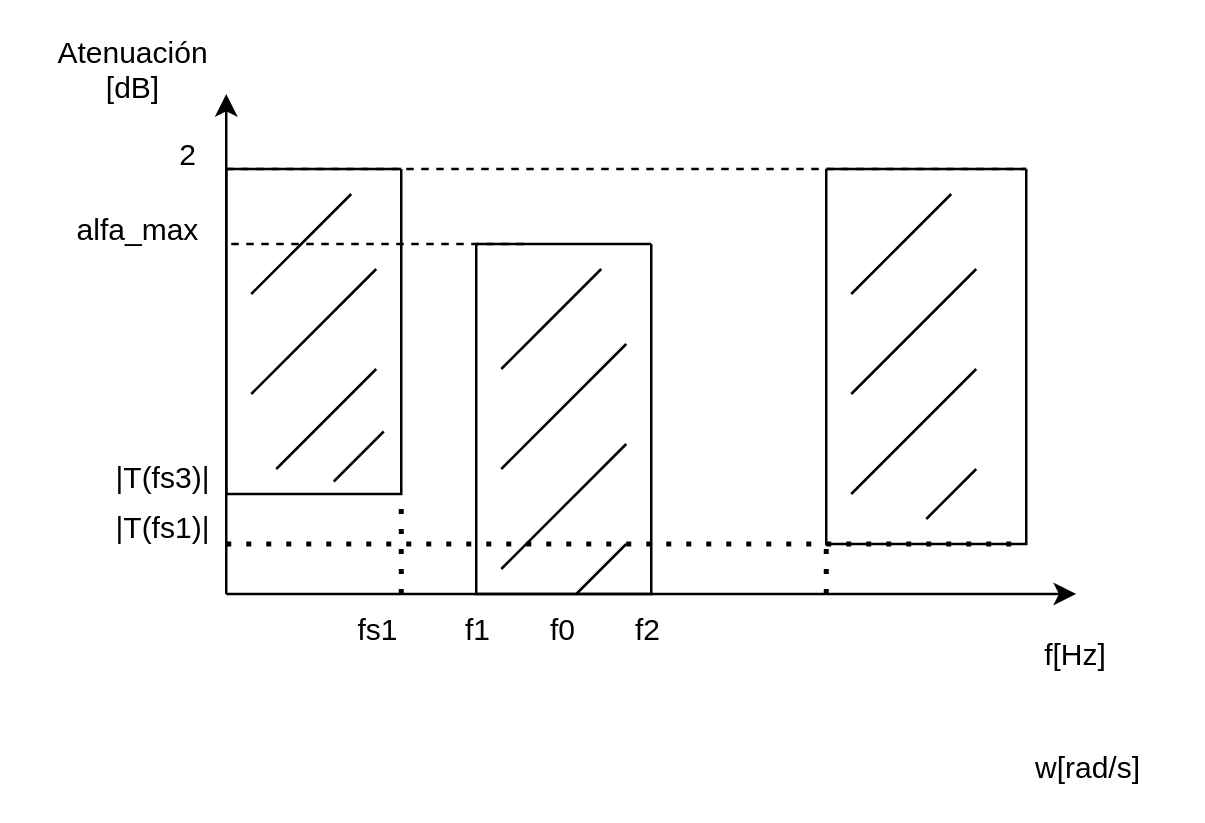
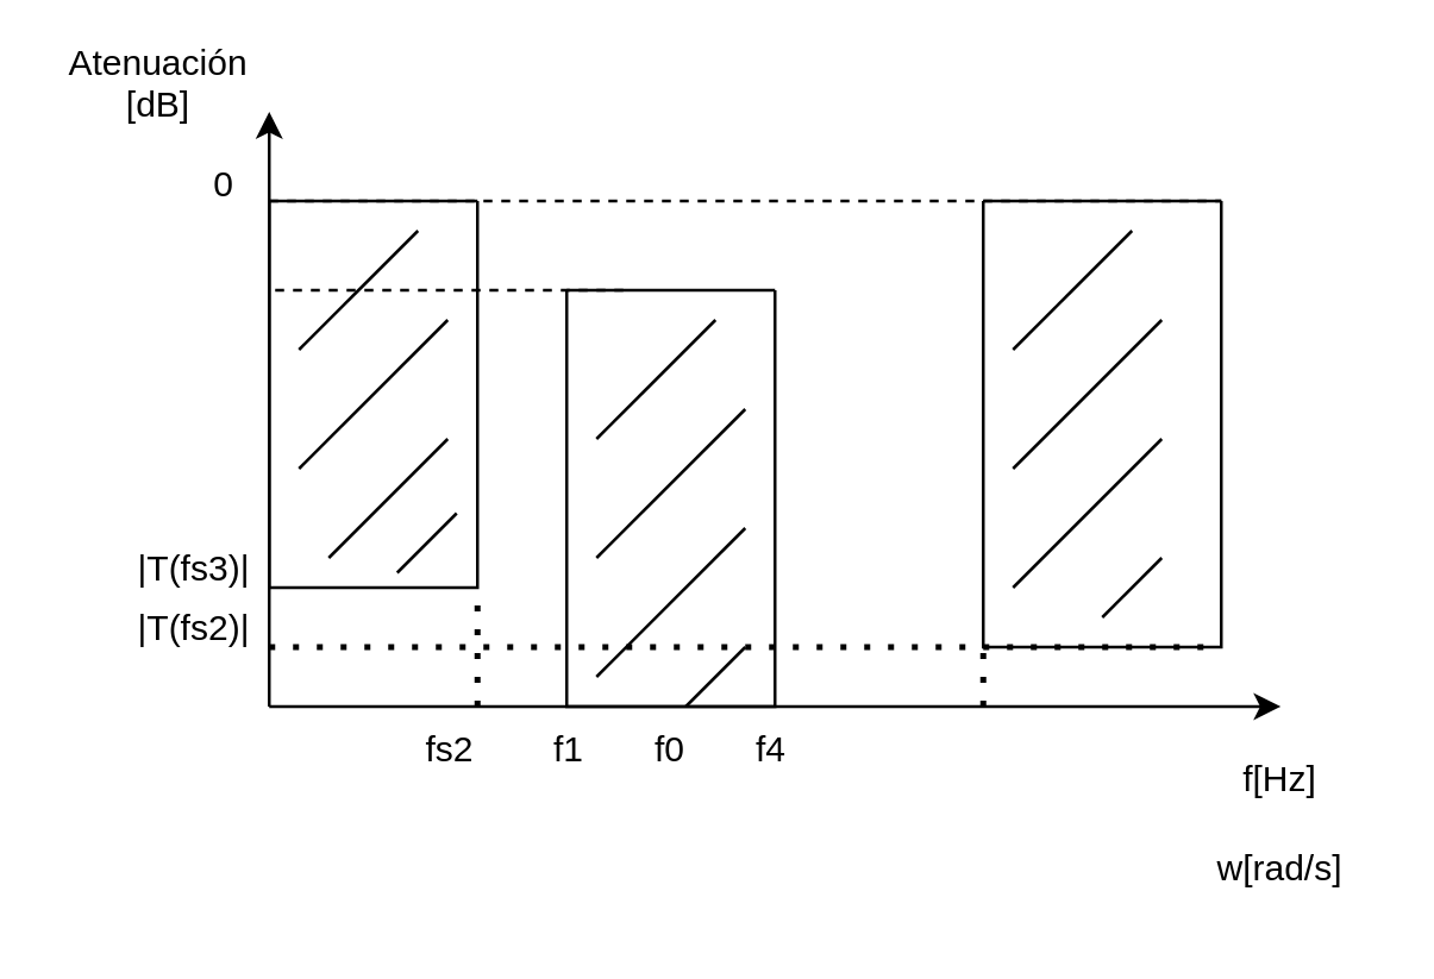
  <mxCell id="0" />
  <mxCell id="1" parent="0" />
  <mxCell id="2" value="" style="endArrow=classic;html=1;rounded=0;" parent="1" edge="1"><mxGeometry width="50" height="50" relative="1" as="geometry"><mxPoint x="90" y="237" as="sourcePoint" /><mxPoint x="90" y="37" as="targetPoint" /></mxGeometry></mxCell>
  <mxCell id="3" value="" style="endArrow=classic;html=1;rounded=0;" parent="1" edge="1"><mxGeometry width="50" height="50" relative="1" as="geometry"><mxPoint x="90" y="237" as="sourcePoint" /><mxPoint x="430" y="237" as="targetPoint" /></mxGeometry></mxCell>
  <mxCell id="4" value="" style="swimlane;startSize=0;" parent="1" vertex="1"><mxGeometry x="90" y="67" width="70" height="130" as="geometry" /></mxCell>
  <mxCell id="5" value="" style="endArrow=none;dashed=1;html=1;rounded=0;entryX=1;entryY=0;entryDx=0;entryDy=0;" parent="4" target="23" edge="1"><mxGeometry width="50" height="50" relative="1" as="geometry"><mxPoint as="sourcePoint" /><mxPoint x="120" as="targetPoint" /></mxGeometry></mxCell>
  <mxCell id="6" value="" style="endArrow=none;dashed=1;html=1;dashPattern=1 3;strokeWidth=2;rounded=0;entryX=1;entryY=1;entryDx=0;entryDy=0;" parent="4" target="23" edge="1"><mxGeometry width="50" height="50" relative="1" as="geometry"><mxPoint y="150" as="sourcePoint" /><mxPoint x="70" y="170" as="targetPoint" /></mxGeometry></mxCell>
  <mxCell id="7" value="" style="endArrow=none;html=1;rounded=0;" parent="4" edge="1"><mxGeometry width="50" height="50" relative="1" as="geometry"><mxPoint x="10" y="50" as="sourcePoint" /><mxPoint x="50" y="10" as="targetPoint" /><Array as="points"><mxPoint x="30" y="30" /></Array></mxGeometry></mxCell>
  <mxCell id="8" value="" style="endArrow=none;html=1;rounded=0;" parent="4" edge="1"><mxGeometry width="50" height="50" relative="1" as="geometry"><mxPoint x="10" y="90" as="sourcePoint" /><mxPoint x="60" y="40" as="targetPoint" /></mxGeometry></mxCell>
  <mxCell id="9" value="" style="endArrow=none;html=1;rounded=0;" parent="4" edge="1"><mxGeometry width="50" height="50" relative="1" as="geometry"><mxPoint x="20" y="120" as="sourcePoint" /><mxPoint x="60" y="80" as="targetPoint" /></mxGeometry></mxCell>
  <mxCell id="10" value="" style="endArrow=none;html=1;rounded=0;" parent="4" edge="1"><mxGeometry width="50" height="50" relative="1" as="geometry"><mxPoint x="43" y="125" as="sourcePoint" /><mxPoint x="63" y="105" as="targetPoint" /></mxGeometry></mxCell>
  <mxCell id="11" value="&lt;div&gt;Atenuación&lt;/div&gt;&lt;div&gt;[dB]&lt;/div&gt;&lt;div&gt;&lt;br&gt;&lt;/div&gt;" style="text;html=1;strokeColor=none;fillColor=none;align=center;verticalAlign=middle;whiteSpace=wrap;rounded=0;" parent="1" vertex="1"><mxGeometry x="23" y="20" width="60" height="30" as="geometry" /></mxCell>
- <mxCell id="12" value="2" style="text;html=1;strokeColor=none;fillColor=none;align=center;verticalAlign=middle;whiteSpace=wrap;rounded=0;" parent="1" vertex="1"><mxGeometry x="40" y="47" width="70" height="30" as="geometry" /></mxCell>
- <mxCell id="13" value="w[rad/s]" style="text;html=1;strokeColor=none;fillColor=none;align=center;verticalAlign=middle;whiteSpace=wrap;rounded=0;" parent="1" vertex="1"><mxGeometry x="405" y="292" width="60" height="30" as="geometry" /></mxCell>
+ <mxCell id="12" value="0" style="text;html=1;strokeColor=none;fillColor=none;align=center;verticalAlign=middle;whiteSpace=wrap;rounded=0;" parent="1" vertex="1"><mxGeometry x="40" y="47" width="70" height="30" as="geometry" /></mxCell>
+ <mxCell id="13" value="w[rad/s]" style="text;html=1;strokeColor=none;fillColor=none;align=center;verticalAlign=middle;whiteSpace=wrap;rounded=0;" parent="1" vertex="1"><mxGeometry x="400" y="277" width="60" height="30" as="geometry" /></mxCell>
  <mxCell id="14" value="|T(fs3)|" style="text;html=1;strokeColor=none;fillColor=none;align=center;verticalAlign=middle;whiteSpace=wrap;rounded=0;" parent="1" vertex="1"><mxGeometry x="30" y="176" width="70" height="30" as="geometry" /></mxCell>
- <mxCell id="15" value="fs1" style="text;html=1;strokeColor=none;fillColor=none;align=center;verticalAlign=middle;whiteSpace=wrap;rounded=0;" parent="1" vertex="1"><mxGeometry x="116" y="237" width="70" height="30" as="geometry" /></mxCell>
+ <mxCell id="15" value="fs2" style="text;html=1;strokeColor=none;fillColor=none;align=center;verticalAlign=middle;whiteSpace=wrap;rounded=0;" parent="1" vertex="1"><mxGeometry x="116" y="237" width="70" height="30" as="geometry" /></mxCell>
  <mxCell id="16" value="f[Hz]" style="text;html=1;strokeColor=none;fillColor=none;align=center;verticalAlign=middle;whiteSpace=wrap;rounded=0;" parent="1" vertex="1"><mxGeometry x="400" y="247" width="60" height="30" as="geometry" /></mxCell>
  <mxCell id="17" value="" style="swimlane;startSize=0;" vertex="1" parent="1"><mxGeometry x="190" y="97" width="70" height="140" as="geometry" /></mxCell>
  <mxCell id="18" value="" style="endArrow=none;dashed=1;html=1;rounded=0;entryX=0;entryY=0;entryDx=0;entryDy=0;" edge="1" parent="17"><mxGeometry width="50" height="50" relative="1" as="geometry"><mxPoint x="-98" as="sourcePoint" /><mxPoint x="22" as="targetPoint" /></mxGeometry></mxCell>
  <mxCell id="19" value="" style="endArrow=none;html=1;rounded=0;" edge="1" parent="17"><mxGeometry width="50" height="50" relative="1" as="geometry"><mxPoint x="10" y="50" as="sourcePoint" /><mxPoint x="50" y="10" as="targetPoint" /><Array as="points"><mxPoint x="30" y="30" /></Array></mxGeometry></mxCell>
  <mxCell id="20" value="" style="endArrow=none;html=1;rounded=0;" edge="1" parent="17"><mxGeometry width="50" height="50" relative="1" as="geometry"><mxPoint x="10" y="90" as="sourcePoint" /><mxPoint x="60" y="40" as="targetPoint" /></mxGeometry></mxCell>
  <mxCell id="21" value="" style="endArrow=none;html=1;rounded=0;" edge="1" parent="17"><mxGeometry width="50" height="50" relative="1" as="geometry"><mxPoint x="10" y="130" as="sourcePoint" /><mxPoint x="60" y="80" as="targetPoint" /></mxGeometry></mxCell>
  <mxCell id="22" value="" style="endArrow=none;html=1;rounded=0;" edge="1" parent="17"><mxGeometry width="50" height="50" relative="1" as="geometry"><mxPoint x="40" y="140" as="sourcePoint" /><mxPoint x="60" y="120" as="targetPoint" /></mxGeometry></mxCell>
  <mxCell id="23" value="" style="swimlane;startSize=0;" vertex="1" parent="1"><mxGeometry x="330" y="67" width="80" height="150" as="geometry" /></mxCell>
  <mxCell id="24" value="" style="endArrow=none;html=1;rounded=0;" edge="1" parent="23"><mxGeometry width="50" height="50" relative="1" as="geometry"><mxPoint x="10" y="50" as="sourcePoint" /><mxPoint x="50" y="10" as="targetPoint" /><Array as="points"><mxPoint x="30" y="30" /></Array></mxGeometry></mxCell>
  <mxCell id="25" value="" style="endArrow=none;html=1;rounded=0;" edge="1" parent="23"><mxGeometry width="50" height="50" relative="1" as="geometry"><mxPoint x="10" y="90" as="sourcePoint" /><mxPoint x="60" y="40" as="targetPoint" /></mxGeometry></mxCell>
  <mxCell id="26" value="" style="endArrow=none;html=1;rounded=0;" edge="1" parent="23"><mxGeometry width="50" height="50" relative="1" as="geometry"><mxPoint x="10" y="130" as="sourcePoint" /><mxPoint x="60" y="80" as="targetPoint" /></mxGeometry></mxCell>
  <mxCell id="27" value="" style="endArrow=none;html=1;rounded=0;" edge="1" parent="23"><mxGeometry width="50" height="50" relative="1" as="geometry"><mxPoint x="40" y="140" as="sourcePoint" /><mxPoint x="60" y="120" as="targetPoint" /></mxGeometry></mxCell>
  <mxCell id="28" value="" style="endArrow=none;dashed=1;html=1;dashPattern=1 3;strokeWidth=2;rounded=0;entryX=0;entryY=1;entryDx=0;entryDy=0;" edge="1" parent="23" target="23"><mxGeometry width="50" height="50" relative="1" as="geometry"><mxPoint y="170" as="sourcePoint" /><mxPoint x="50" y="120" as="targetPoint" /></mxGeometry></mxCell>
- <mxCell id="29" value="alfa_max" style="text;html=1;strokeColor=none;fillColor=none;align=center;verticalAlign=middle;whiteSpace=wrap;rounded=0;" vertex="1" parent="1"><mxGeometry x="20" y="77" width="70" height="30" as="geometry" /></mxCell>
- <mxCell id="30" value="|T(fs1)|" style="text;html=1;strokeColor=none;fillColor=none;align=center;verticalAlign=middle;whiteSpace=wrap;rounded=0;" vertex="1" parent="1"><mxGeometry x="30" y="196" width="70" height="30" as="geometry" /></mxCell>
+ <mxCell id="30" value="|T(fs2)|" style="text;html=1;strokeColor=none;fillColor=none;align=center;verticalAlign=middle;whiteSpace=wrap;rounded=0;" vertex="1" parent="1"><mxGeometry x="30" y="196" width="70" height="30" as="geometry" /></mxCell>
  <mxCell id="31" value="f1" style="text;html=1;strokeColor=none;fillColor=none;align=center;verticalAlign=middle;whiteSpace=wrap;rounded=0;" vertex="1" parent="1"><mxGeometry x="156" y="237" width="70" height="30" as="geometry" /></mxCell>
  <mxCell id="32" value="f0" style="text;html=1;strokeColor=none;fillColor=none;align=center;verticalAlign=middle;whiteSpace=wrap;rounded=0;" vertex="1" parent="1"><mxGeometry x="190" y="237" width="70" height="30" as="geometry" /></mxCell>
- <mxCell id="33" value="f2" style="text;html=1;strokeColor=none;fillColor=none;align=center;verticalAlign=middle;whiteSpace=wrap;rounded=0;" vertex="1" parent="1"><mxGeometry x="224" y="237" width="70" height="30" as="geometry" /></mxCell>
+ <mxCell id="33" value="f4" style="text;html=1;strokeColor=none;fillColor=none;align=center;verticalAlign=middle;whiteSpace=wrap;rounded=0;" vertex="1" parent="1"><mxGeometry x="224" y="237" width="70" height="30" as="geometry" /></mxCell>
  <mxCell id="34" value="" style="endArrow=none;dashed=1;html=1;dashPattern=1 3;strokeWidth=2;rounded=0;entryX=1;entryY=1;entryDx=0;entryDy=0;" edge="1" parent="1" target="4"><mxGeometry width="50" height="50" relative="1" as="geometry"><mxPoint x="160" y="237" as="sourcePoint" /><mxPoint x="210" y="187" as="targetPoint" /></mxGeometry></mxCell>
